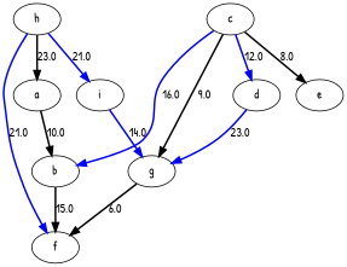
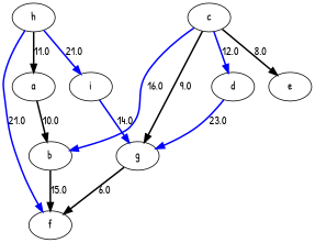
  digraph {
    fontname="Patrick Hand"
    node [fontname="Patrick Hand"]
    edge [fontname="Patrick Hand" style=bold]
    a
    b
    f
    c
    g
    e
    d
    h
    i
    a -> b [label=10.0]
    b -> f [label=15.0]
    c -> b [color=blue label=16.0]
    c -> g [label=9.0]
    c -> e [label=8.0]
    c -> d [color=blue label=12.0]
    g -> f [label=6.0]
    d -> g [color=blue label=23.0]
-   h -> a [label=23.0]
+   h -> a [label=11.0]
    h -> f [color=blue label=21.0]
    h -> i [color=blue label=21.0]
    i -> g [color=blue label=14.0]
  }
